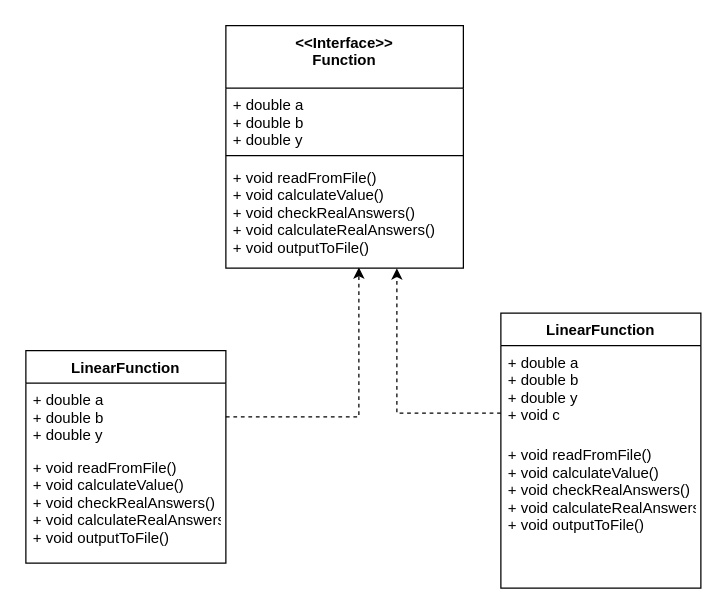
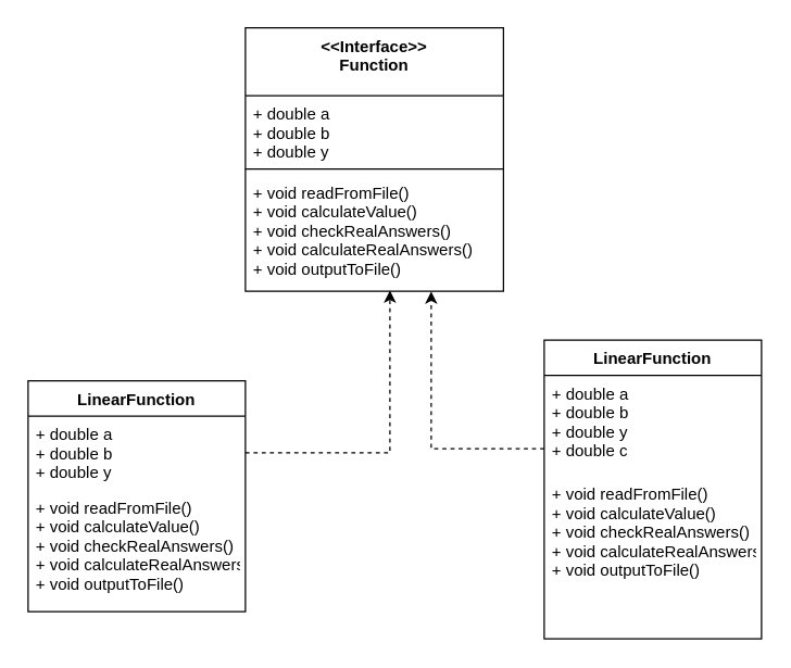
  <mxCell id="0" />
  <mxCell id="1" parent="0" />
  <mxCell id="2" value="&lt;&lt;Interface&gt;&gt;&#10;Function" style="swimlane;fontStyle=1;align=center;verticalAlign=top;childLayout=stackLayout;horizontal=1;startSize=50;horizontalStack=0;resizeParent=1;resizeParentMax=0;resizeLast=0;collapsible=1;marginBottom=0;" vertex="1" parent="1"><mxGeometry x="180" y="20" width="190" height="194" as="geometry" /></mxCell>
  <mxCell id="3" value="+ double a&#10;+ double b&#10;+ double y" style="text;strokeColor=none;fillColor=none;align=left;verticalAlign=top;spacingLeft=4;spacingRight=4;overflow=hidden;rotatable=0;points=[[0,0.5],[1,0.5]];portConstraint=eastwest;" vertex="1" parent="2"><mxGeometry y="50" width="190" height="50" as="geometry" /></mxCell>
  <mxCell id="4" value="" style="line;strokeWidth=1;fillColor=none;align=left;verticalAlign=middle;spacingTop=-1;spacingLeft=3;spacingRight=3;rotatable=0;labelPosition=right;points=[];portConstraint=eastwest;" vertex="1" parent="2"><mxGeometry y="100" width="190" height="8" as="geometry" /></mxCell>
  <mxCell id="5" value="+ void readFromFile()&#10;+ void calculateValue()&#10;+ void checkRealAnswers()&#10;+ void calculateRealAnswers()&#10;+ void outputToFile()&#10;" style="text;strokeColor=none;fillColor=none;align=left;verticalAlign=top;spacingLeft=4;spacingRight=4;overflow=hidden;rotatable=0;points=[[0,0.5],[1,0.5]];portConstraint=eastwest;" vertex="1" parent="2"><mxGeometry y="108" width="190" height="86" as="geometry" /></mxCell>
  <mxCell id="6" value="LinearFunction" style="swimlane;fontStyle=1;align=center;verticalAlign=top;childLayout=stackLayout;horizontal=1;startSize=26;horizontalStack=0;resizeParent=1;resizeParentMax=0;resizeLast=0;collapsible=1;marginBottom=0;" vertex="1" parent="1"><mxGeometry x="20" y="280" width="160" height="170" as="geometry" /></mxCell>
  <mxCell id="7" value="+ double a&#10;+ double b&#10;+ double y" style="text;strokeColor=none;fillColor=none;align=left;verticalAlign=top;spacingLeft=4;spacingRight=4;overflow=hidden;rotatable=0;points=[[0,0.5],[1,0.5]];portConstraint=eastwest;" vertex="1" parent="6"><mxGeometry y="26" width="160" height="54" as="geometry" /></mxCell>
  <mxCell id="8" value="" style="line;strokeWidth=1;fillColor=none;align=left;verticalAlign=middle;spacingTop=-1;spacingLeft=3;spacingRight=3;rotatable=0;labelPosition=right;points=[];portConstraint=eastwest;" vertex="1" parent="6"><mxGeometry y="80" width="160" as="geometry" /></mxCell>
  <mxCell id="9" value="+ void readFromFile()&#10;+ void calculateValue()&#10;+ void checkRealAnswers()&#10;+ void calculateRealAnswers()&#10;+ void outputToFile()&#10;" style="text;strokeColor=none;fillColor=none;align=left;verticalAlign=top;spacingLeft=4;spacingRight=4;overflow=hidden;rotatable=0;points=[[0,0.5],[1,0.5]];portConstraint=eastwest;" vertex="1" parent="6"><mxGeometry y="80" width="160" height="90" as="geometry" /></mxCell>
  <mxCell id="10" style="edgeStyle=orthogonalEdgeStyle;rounded=0;orthogonalLoop=1;jettySize=auto;html=1;entryX=0.56;entryY=0.993;entryDx=0;entryDy=0;entryPerimeter=0;dashed=1;" edge="1" parent="1" source="7" target="5"><mxGeometry relative="1" as="geometry"><Array as="points"><mxPoint x="286" y="333" /></Array></mxGeometry></mxCell>
  <mxCell id="11" style="edgeStyle=orthogonalEdgeStyle;rounded=0;orthogonalLoop=1;jettySize=auto;html=1;entryX=0.72;entryY=1.002;entryDx=0;entryDy=0;entryPerimeter=0;dashed=1;" edge="1" parent="1" source="12" target="5"><mxGeometry relative="1" as="geometry"><Array as="points"><mxPoint x="317" y="330" /></Array></mxGeometry></mxCell>
  <mxCell id="12" value="LinearFunction" style="swimlane;fontStyle=1;align=center;verticalAlign=top;childLayout=stackLayout;horizontal=1;startSize=26;horizontalStack=0;resizeParent=1;resizeParentMax=0;resizeLast=0;collapsible=1;marginBottom=0;" vertex="1" parent="1"><mxGeometry x="400" y="250" width="160" height="220" as="geometry" /></mxCell>
- <mxCell id="13" value="+ double a&#10;+ double b&#10;+ double y&#10;+ void c" style="text;strokeColor=none;fillColor=none;align=left;verticalAlign=top;spacingLeft=4;spacingRight=4;overflow=hidden;rotatable=0;points=[[0,0.5],[1,0.5]];portConstraint=eastwest;" vertex="1" parent="12"><mxGeometry y="26" width="160" height="74" as="geometry" /></mxCell>
+ <mxCell id="13" value="+ double a&#10;+ double b&#10;+ double y&#10;+ double c" style="text;strokeColor=none;fillColor=none;align=left;verticalAlign=top;spacingLeft=4;spacingRight=4;overflow=hidden;rotatable=0;points=[[0,0.5],[1,0.5]];portConstraint=eastwest;" vertex="1" parent="12"><mxGeometry y="26" width="160" height="74" as="geometry" /></mxCell>
  <mxCell id="14" value="" style="line;strokeWidth=1;fillColor=none;align=left;verticalAlign=middle;spacingTop=-1;spacingLeft=3;spacingRight=3;rotatable=0;labelPosition=right;points=[];portConstraint=eastwest;" vertex="1" parent="12"><mxGeometry y="100" width="160" as="geometry" /></mxCell>
  <mxCell id="15" value="+ void readFromFile()&#10;+ void calculateValue()&#10;+ void checkRealAnswers()&#10;+ void calculateRealAnswers()&#10;+ void outputToFile()&#10;" style="text;strokeColor=none;fillColor=none;align=left;verticalAlign=top;spacingLeft=4;spacingRight=4;overflow=hidden;rotatable=0;points=[[0,0.5],[1,0.5]];portConstraint=eastwest;" vertex="1" parent="12"><mxGeometry y="100" width="160" height="120" as="geometry" /></mxCell>
